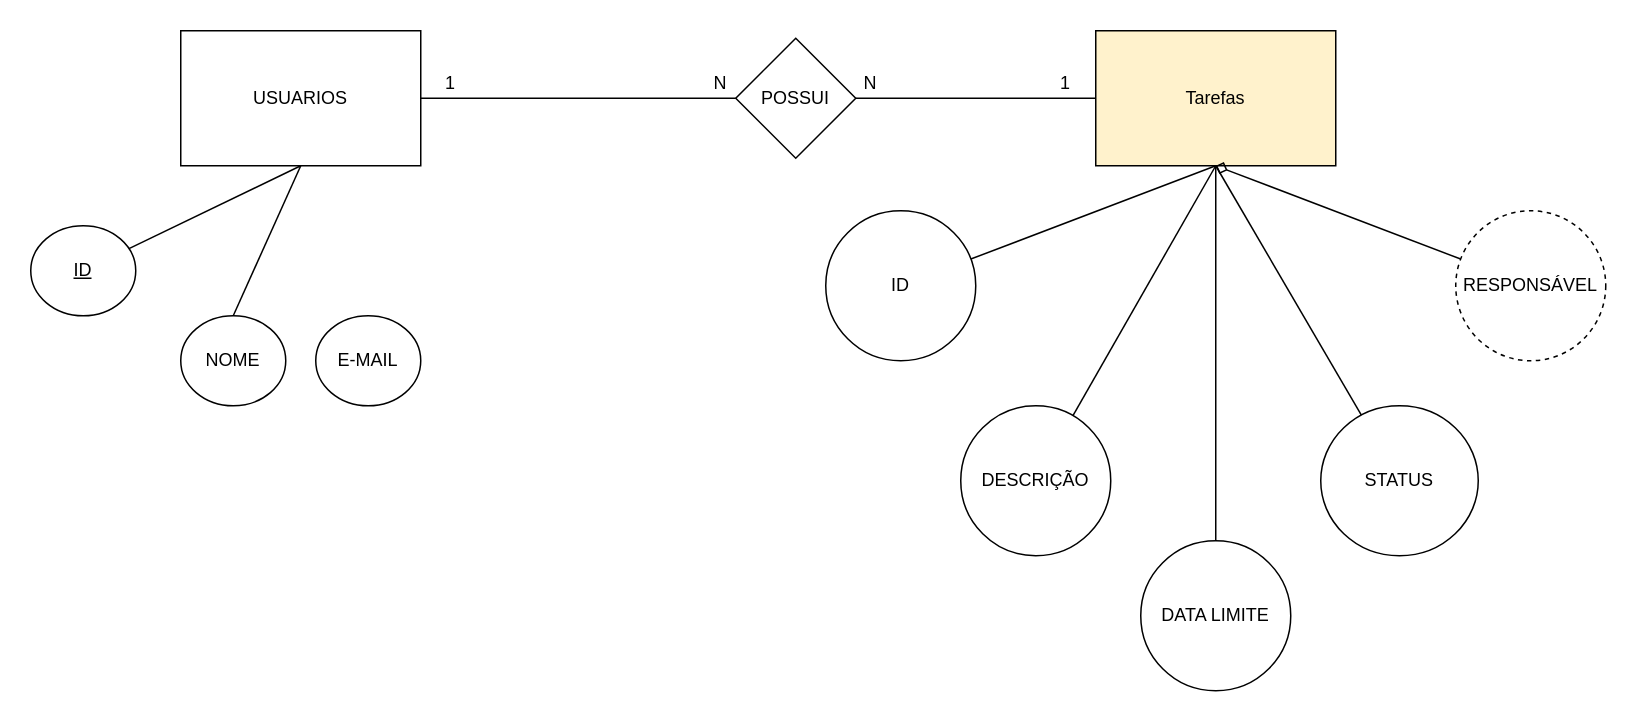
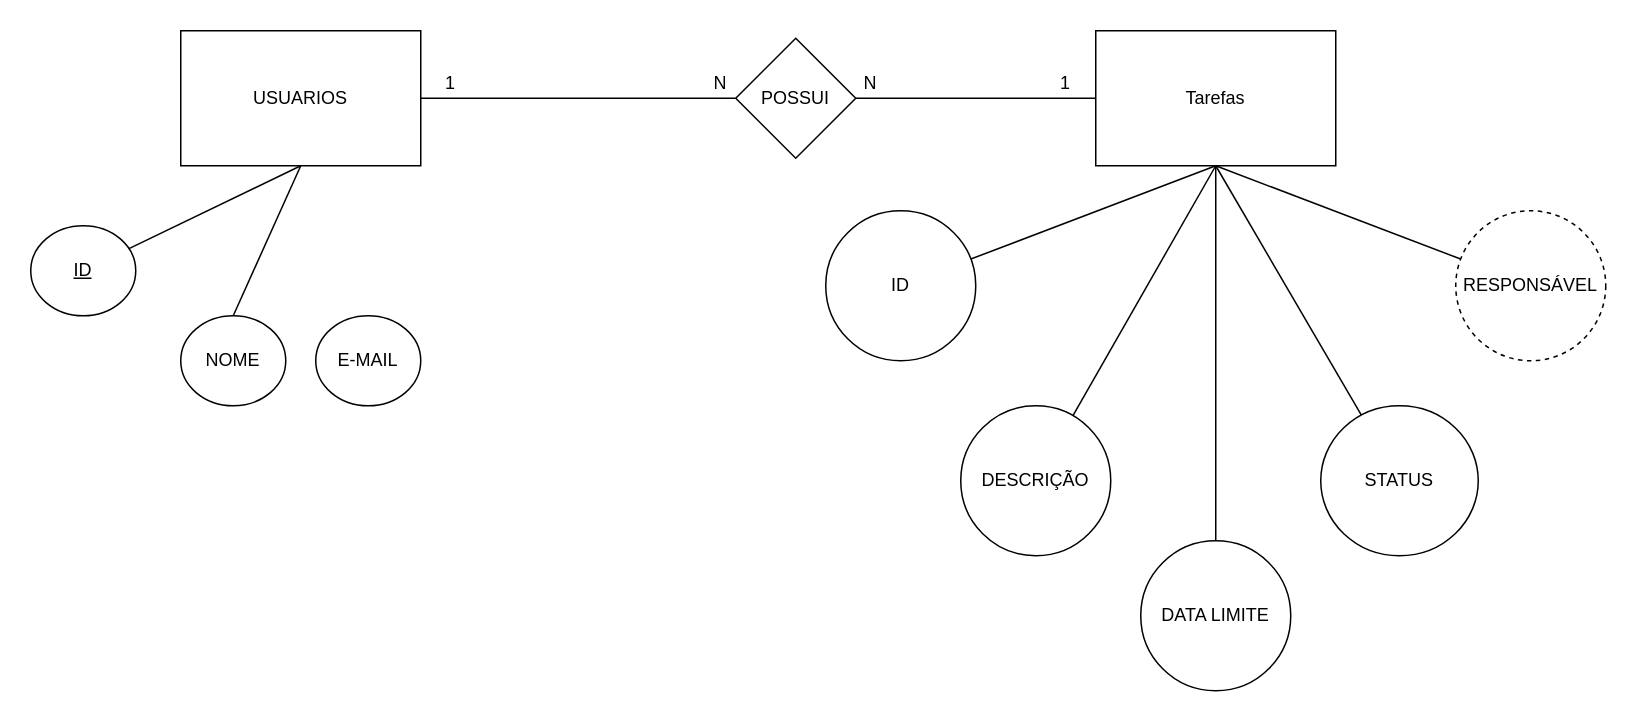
  <mxCell id="0" />
  <mxCell id="1" parent="0" />
  <mxCell id="2" style="edgeStyle=orthogonalEdgeStyle;rounded=0;orthogonalLoop=1;jettySize=auto;html=1;endArrow=none;endFill=0;" edge="1" parent="1" source="3" target="10"><mxGeometry relative="1" as="geometry"><mxPoint x="530" y="65" as="targetPoint" /></mxGeometry></mxCell>
  <mxCell id="3" value="USUARIOS" style="rounded=0;whiteSpace=wrap;html=1;" vertex="1" parent="1"><mxGeometry x="120" y="20" width="160" height="90" as="geometry" /></mxCell>
  <mxCell id="4" style="rounded=0;orthogonalLoop=1;jettySize=auto;html=1;entryX=0.5;entryY=1;entryDx=0;entryDy=0;endArrow=none;endFill=0;" edge="1" parent="1" source="5" target="3"><mxGeometry relative="1" as="geometry" /></mxCell>
  <mxCell id="5" value="&lt;u&gt;ID&lt;/u&gt;" style="ellipse;whiteSpace=wrap;html=1;" vertex="1" parent="1"><mxGeometry x="20" y="150" width="70" height="60" as="geometry" /></mxCell>
  <mxCell id="6" style="rounded=0;orthogonalLoop=1;jettySize=auto;html=1;exitX=0.5;exitY=0;exitDx=0;exitDy=0;entryX=0.5;entryY=1;entryDx=0;entryDy=0;endArrow=none;endFill=0;" edge="1" parent="1" source="7" target="3"><mxGeometry relative="1" as="geometry" /></mxCell>
  <mxCell id="7" value="NOME" style="ellipse;whiteSpace=wrap;html=1;" vertex="1" parent="1"><mxGeometry x="120" y="210" width="70" height="60" as="geometry" /></mxCell>
  <mxCell id="8" value="E-MAIL" style="ellipse;whiteSpace=wrap;html=1;" vertex="1" parent="1"><mxGeometry x="210" y="210" width="70" height="60" as="geometry" /></mxCell>
  <mxCell id="9" style="edgeStyle=orthogonalEdgeStyle;rounded=0;orthogonalLoop=1;jettySize=auto;html=1;endArrow=none;endFill=0;" edge="1" parent="1" source="10"><mxGeometry relative="1" as="geometry"><mxPoint x="730" y="65" as="targetPoint" /></mxGeometry></mxCell>
  <mxCell id="10" value="POSSUI" style="rhombus;whiteSpace=wrap;html=1;" vertex="1" parent="1"><mxGeometry x="490" y="25" width="80" height="80" as="geometry" /></mxCell>
- <mxCell id="11" value="Tarefas" style="rounded=0;whiteSpace=wrap;html=1;fillColor=#fff2cc;" vertex="1" parent="1"><mxGeometry x="730" y="20" width="160" height="90" as="geometry" /></mxCell>
+ <mxCell id="11" value="Tarefas" style="rounded=0;whiteSpace=wrap;html=1;" vertex="1" parent="1"><mxGeometry x="730" y="20" width="160" height="90" as="geometry" /></mxCell>
  <mxCell id="12" style="rounded=0;orthogonalLoop=1;jettySize=auto;html=1;entryX=0.5;entryY=1;entryDx=0;entryDy=0;endArrow=none;endFill=0;" edge="1" parent="1" source="13" target="11"><mxGeometry relative="1" as="geometry"><mxPoint x="820" y="170" as="targetPoint" /></mxGeometry></mxCell>
  <mxCell id="13" value="DESCRIÇÃO" style="ellipse;whiteSpace=wrap;html=1;" vertex="1" parent="1"><mxGeometry x="640" y="270" width="100" height="100" as="geometry" /></mxCell>
  <mxCell id="14" style="rounded=0;orthogonalLoop=1;jettySize=auto;html=1;entryX=0.5;entryY=1;entryDx=0;entryDy=0;endArrow=none;endFill=0;" edge="1" parent="1" source="15" target="11"><mxGeometry relative="1" as="geometry" /></mxCell>
  <mxCell id="15" value="ID" style="ellipse;whiteSpace=wrap;html=1;" vertex="1" parent="1"><mxGeometry x="550" y="140" width="100" height="100" as="geometry" /></mxCell>
  <mxCell id="16" style="rounded=0;orthogonalLoop=1;jettySize=auto;html=1;endArrow=none;endFill=0;entryX=0.5;entryY=1;entryDx=0;entryDy=0;" edge="1" parent="1" source="17" target="11"><mxGeometry relative="1" as="geometry"><mxPoint x="850" y="170" as="targetPoint" /></mxGeometry></mxCell>
  <mxCell id="17" value="DATA LIMITE" style="ellipse;whiteSpace=wrap;html=1;" vertex="1" parent="1"><mxGeometry x="760" y="360" width="100" height="100" as="geometry" /></mxCell>
  <mxCell id="18" style="rounded=0;orthogonalLoop=1;jettySize=auto;html=1;endArrow=none;endFill=0;" edge="1" parent="1" source="19"><mxGeometry relative="1" as="geometry"><mxPoint x="810" y="110" as="targetPoint" /></mxGeometry></mxCell>
  <mxCell id="19" value="STATUS" style="ellipse;whiteSpace=wrap;html=1;" vertex="1" parent="1"><mxGeometry x="880" y="270" width="105" height="100" as="geometry" /></mxCell>
- <mxCell id="20" style="rounded=0;orthogonalLoop=1;jettySize=auto;html=1;endArrow=diamond;endFill=0;entryX=0.5;entryY=1;entryDx=0;entryDy=0;" edge="1" parent="1" source="21" target="11"><mxGeometry relative="1" as="geometry"><mxPoint x="950" y="120" as="targetPoint" /></mxGeometry></mxCell>
+ <mxCell id="20" style="rounded=0;orthogonalLoop=1;jettySize=auto;html=1;endArrow=none;endFill=0;entryX=0.5;entryY=1;entryDx=0;entryDy=0;" edge="1" parent="1" source="21" target="11"><mxGeometry relative="1" as="geometry"><mxPoint x="950" y="120" as="targetPoint" /></mxGeometry></mxCell>
  <mxCell id="21" value="RESPONSÁVEL" style="ellipse;whiteSpace=wrap;html=1;dashed=1;" vertex="1" parent="1"><mxGeometry x="970" y="140" width="100" height="100" as="geometry" /></mxCell>
  <mxCell id="22" value="1" style="text;html=1;align=center;verticalAlign=middle;whiteSpace=wrap;rounded=0;" vertex="1" parent="1"><mxGeometry x="270" y="40" width="60" height="30" as="geometry" /></mxCell>
  <mxCell id="23" value="N" style="text;html=1;align=center;verticalAlign=middle;whiteSpace=wrap;rounded=0;" vertex="1" parent="1"><mxGeometry x="450" y="40" width="60" height="30" as="geometry" /></mxCell>
  <mxCell id="24" value="N" style="text;html=1;align=center;verticalAlign=middle;whiteSpace=wrap;rounded=0;" vertex="1" parent="1"><mxGeometry x="550" y="40" width="60" height="30" as="geometry" /></mxCell>
  <mxCell id="25" value="1" style="text;html=1;align=center;verticalAlign=middle;whiteSpace=wrap;rounded=0;" vertex="1" parent="1"><mxGeometry x="680" y="40" width="60" height="30" as="geometry" /></mxCell>
